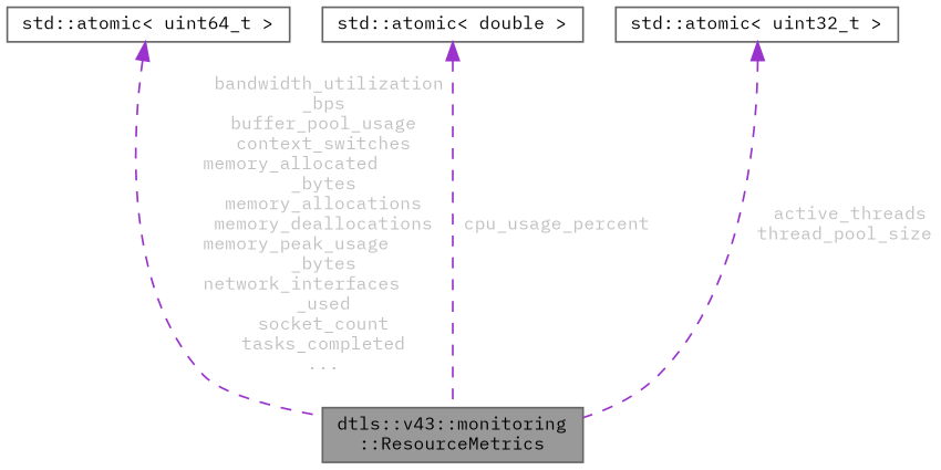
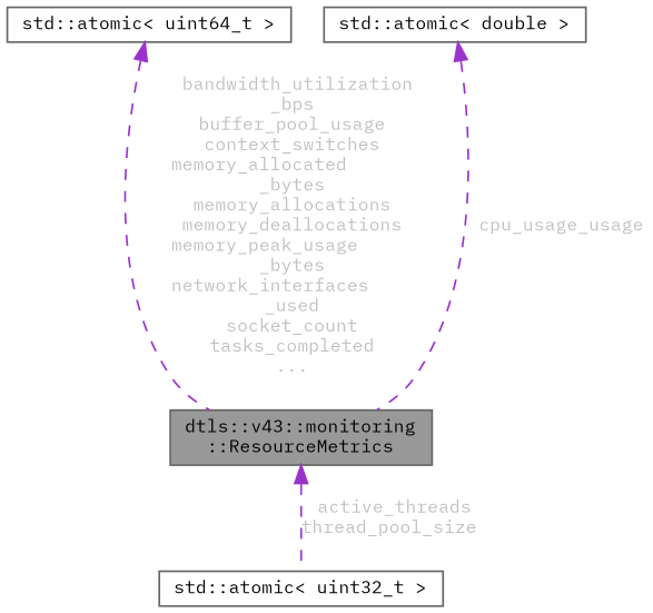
  digraph {
    fontname="IBM Plex Mono"
    node [color=gray40 fillcolor=white fontname="IBM Plex Mono" fontsize=10 shape=box style=filled]
    edge [color=darkorchid3 dir=back fontcolor=grey fontname="IBM Plex Mono" fontsize=10 labelfontname=Helvetica labelfontsize=10 style=dashed]
    n1 [fillcolor=grey60 fontcolor=black height=0.2 label="dtls::v43::monitoring\l::ResourceMetrics" width=0.4]
    n2 [height=0.2 label="std::atomic\< uint64_t \>" width=0.4]
    n3 [height=0.2 label="std::atomic\< double \>" width=0.4]
    n4 [height=0.2 label="std::atomic\< uint32_t \>" width=0.4]
    n2 -> n1 [label=" bandwidth_utilization\l_bps\nbuffer_pool_usage\ncontext_switches\nmemory_allocated\l_bytes\nmemory_allocations\nmemory_deallocations\nmemory_peak_usage\l_bytes\nnetwork_interfaces\l_used\nsocket_count\ntasks_completed\n..."]
-   n3 -> n1 [label=" cpu_usage_percent"]
-   n4 -> n1 [label=" active_threads\nthread_pool_size"]
+   n3 -> n1 [label=" cpu_usage_usage"]
+   n1 -> n4 [label=" active_threads\nthread_pool_size"]
  }
